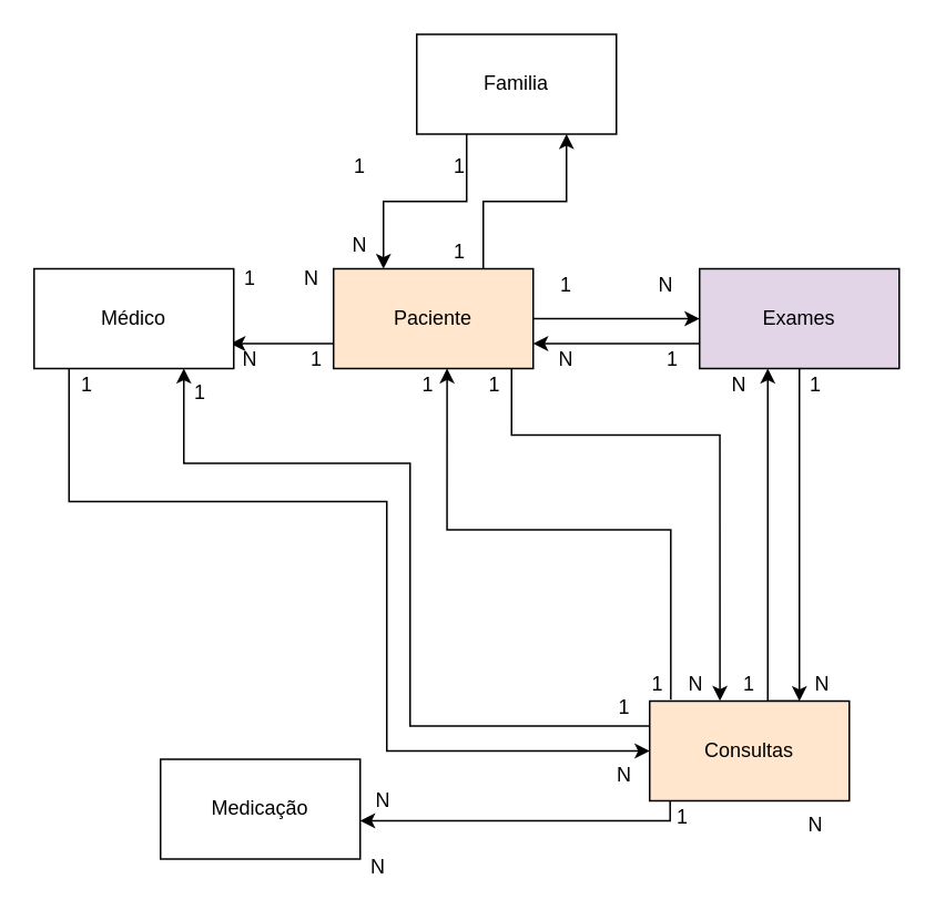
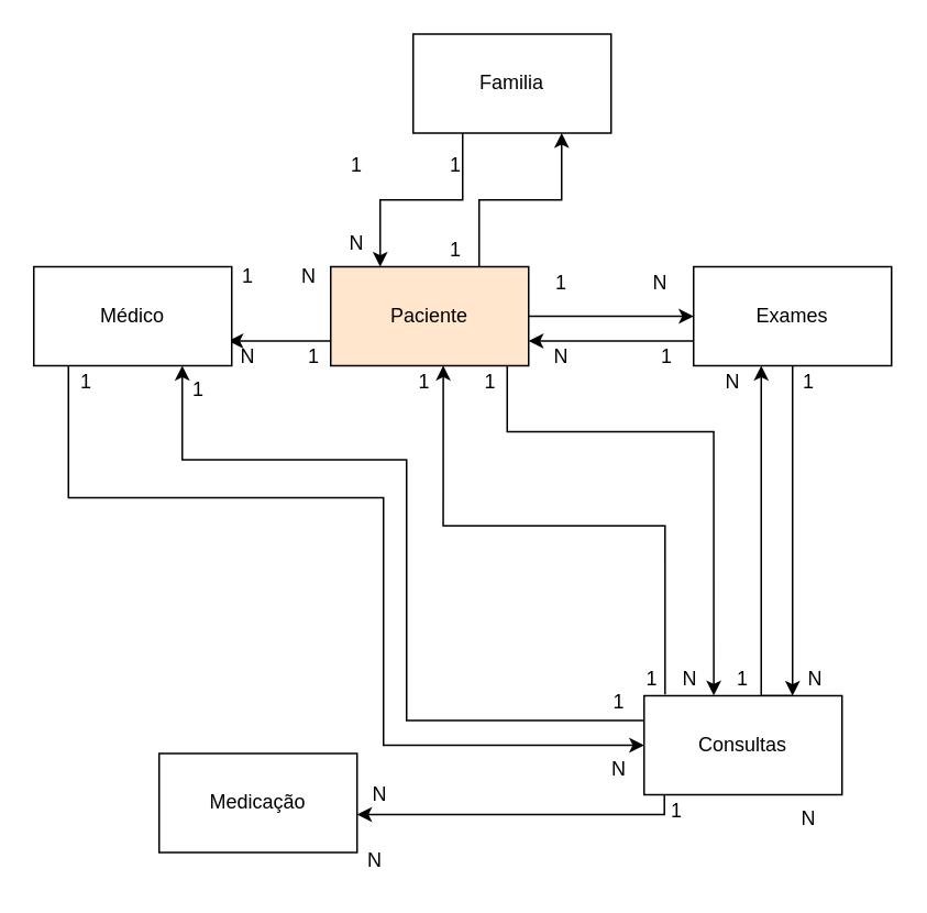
  <mxCell id="0" />
  <mxCell id="1" parent="0" />
  <mxCell id="2" style="edgeStyle=orthogonalEdgeStyle;rounded=0;orthogonalLoop=1;jettySize=auto;html=1;entryX=0.25;entryY=0;entryDx=0;entryDy=0;exitX=0.75;exitY=0;exitDx=0;exitDy=0;" parent="1" edge="1" source="19"><mxGeometry relative="1" as="geometry"><mxPoint x="321" y="221" as="sourcePoint" /><mxPoint x="432.241" y="420.862" as="targetPoint" /><Array as="points"><mxPoint x="307" y="261" /><mxPoint x="432" y="261" /></Array></mxGeometry></mxCell>
  <mxCell id="3" style="edgeStyle=orthogonalEdgeStyle;rounded=0;orthogonalLoop=1;jettySize=auto;html=1;exitX=1;exitY=0.5;exitDx=0;exitDy=0;entryX=0;entryY=0.5;entryDx=0;entryDy=0;startArrow=none;startFill=0;endArrow=classic;endFill=1;" parent="1" source="7" target="10" edge="1"><mxGeometry relative="1" as="geometry" /></mxCell>
  <mxCell id="4" style="edgeStyle=orthogonalEdgeStyle;rounded=0;orthogonalLoop=1;jettySize=auto;html=1;exitX=0;exitY=0.75;exitDx=0;exitDy=0;" edge="1" parent="1" source="7"><mxGeometry relative="1" as="geometry"><mxPoint x="138" y="206" as="targetPoint" /><Array as="points"><mxPoint x="169" y="206" /><mxPoint x="169" y="206" /></Array></mxGeometry></mxCell>
  <mxCell id="5" style="edgeStyle=orthogonalEdgeStyle;rounded=0;orthogonalLoop=1;jettySize=auto;html=1;exitX=0.75;exitY=0;exitDx=0;exitDy=0;entryX=0.75;entryY=1;entryDx=0;entryDy=0;" edge="1" parent="1" source="7" target="22"><mxGeometry relative="1" as="geometry"><mxPoint x="289.897" y="113.966" as="targetPoint" /></mxGeometry></mxCell>
  <mxCell id="6" style="edgeStyle=orthogonalEdgeStyle;rounded=0;orthogonalLoop=1;jettySize=auto;html=1;exitX=0.5;exitY=1;exitDx=0;exitDy=0;startArrow=classic;startFill=1;endArrow=none;endFill=0;entryX=1;entryY=0.25;entryDx=0;entryDy=0;" edge="1" parent="1"><mxGeometry relative="1" as="geometry"><mxPoint x="402.724" y="420.172" as="targetPoint" /><mxPoint x="268.241" y="220.862" as="sourcePoint" /><Array as="points"><mxPoint x="268" y="318" /><mxPoint x="403" y="318" /></Array></mxGeometry></mxCell>
  <mxCell id="7" value="Paciente" style="rounded=0;whiteSpace=wrap;html=1;fillColor=#ffe6cc;" parent="1" vertex="1"><mxGeometry x="200" y="161" width="120" height="60" as="geometry" /></mxCell>
  <mxCell id="8" style="edgeStyle=orthogonalEdgeStyle;rounded=0;orthogonalLoop=1;jettySize=auto;html=1;exitX=0;exitY=0.75;exitDx=0;exitDy=0;entryX=1;entryY=0.75;entryDx=0;entryDy=0;" parent="1" source="10" target="7" edge="1"><mxGeometry relative="1" as="geometry" /></mxCell>
  <mxCell id="9" style="edgeStyle=orthogonalEdgeStyle;rounded=0;orthogonalLoop=1;jettySize=auto;html=1;exitX=0.5;exitY=1;exitDx=0;exitDy=0;entryX=0.75;entryY=0;entryDx=0;entryDy=0;" parent="1" source="10" target="16" edge="1"><mxGeometry relative="1" as="geometry" /></mxCell>
- <mxCell id="10" value="Exames" style="rounded=0;whiteSpace=wrap;html=1;fillColor=#e1d5e7;" parent="1" vertex="1"><mxGeometry x="420" y="161" width="120" height="60" as="geometry" /></mxCell>
+ <mxCell id="10" value="Exames" style="rounded=0;whiteSpace=wrap;html=1;" parent="1" vertex="1"><mxGeometry x="420" y="161" width="120" height="60" as="geometry" /></mxCell>
  <mxCell id="11" style="edgeStyle=orthogonalEdgeStyle;rounded=0;orthogonalLoop=1;jettySize=auto;html=1;entryX=0;entryY=0.5;entryDx=0;entryDy=0;" parent="1" source="13" target="16" edge="1"><mxGeometry relative="1" as="geometry"><Array as="points"><mxPoint x="41" y="301" /><mxPoint x="232" y="301" /><mxPoint x="232" y="451" /></Array></mxGeometry></mxCell>
  <mxCell id="12" style="edgeStyle=orthogonalEdgeStyle;rounded=0;orthogonalLoop=1;jettySize=auto;html=1;exitX=0.75;exitY=1;exitDx=0;exitDy=0;entryX=0;entryY=0.25;entryDx=0;entryDy=0;startArrow=classic;startFill=1;endArrow=none;endFill=0;" edge="1" parent="1" source="13" target="16"><mxGeometry relative="1" as="geometry"><Array as="points"><mxPoint x="110" y="278" /><mxPoint x="246" y="278" /><mxPoint x="246" y="436" /></Array></mxGeometry></mxCell>
  <mxCell id="13" value="Médico" style="rounded=0;whiteSpace=wrap;html=1;" parent="1" vertex="1"><mxGeometry x="20" y="161" width="120" height="60" as="geometry" /></mxCell>
  <mxCell id="14" value="Medicação" style="rounded=0;whiteSpace=wrap;html=1;" parent="1" vertex="1"><mxGeometry x="96" y="456" width="120" height="60" as="geometry" /></mxCell>
  <mxCell id="15" style="edgeStyle=orthogonalEdgeStyle;rounded=0;orthogonalLoop=1;jettySize=auto;html=1;exitX=0.75;exitY=0;exitDx=0;exitDy=0;" parent="1" source="16" target="10" edge="1"><mxGeometry relative="1" as="geometry"><Array as="points"><mxPoint x="461" y="421" /></Array></mxGeometry></mxCell>
- <mxCell id="16" value="Consultas" style="rounded=0;whiteSpace=wrap;html=1;fillColor=#ffe6cc;" parent="1" vertex="1"><mxGeometry x="390" y="421" width="120" height="60" as="geometry" /></mxCell>
+ <mxCell id="16" value="Consultas" style="rounded=0;whiteSpace=wrap;html=1;" parent="1" vertex="1"><mxGeometry x="390" y="421" width="120" height="60" as="geometry" /></mxCell>
  <mxCell id="17" value="1" style="text;html=1;strokeColor=none;fillColor=none;align=center;verticalAlign=middle;whiteSpace=wrap;rounded=0;" parent="1" vertex="1"><mxGeometry x="320" y="161" width="40" height="20" as="geometry" /></mxCell>
  <mxCell id="18" value="N" style="text;html=1;strokeColor=none;fillColor=none;align=center;verticalAlign=middle;whiteSpace=wrap;rounded=0;" parent="1" vertex="1"><mxGeometry x="380" y="161" width="40" height="20" as="geometry" /></mxCell>
  <mxCell id="19" value="1" style="text;html=1;strokeColor=none;fillColor=none;align=center;verticalAlign=middle;whiteSpace=wrap;rounded=0;" parent="1" vertex="1"><mxGeometry x="277" y="221" width="40" height="20" as="geometry" /></mxCell>
  <mxCell id="20" value="N" style="text;html=1;strokeColor=none;fillColor=none;align=center;verticalAlign=middle;whiteSpace=wrap;rounded=0;" parent="1" vertex="1"><mxGeometry x="424" y="221" width="40" height="20" as="geometry" /></mxCell>
  <mxCell id="21" style="edgeStyle=orthogonalEdgeStyle;rounded=0;orthogonalLoop=1;jettySize=auto;html=1;exitX=0.25;exitY=1;exitDx=0;exitDy=0;entryX=0.25;entryY=0;entryDx=0;entryDy=0;" edge="1" parent="1" source="22" target="7"><mxGeometry relative="1" as="geometry" /></mxCell>
  <mxCell id="22" value="Familia&lt;br&gt;" style="rounded=0;whiteSpace=wrap;html=1;" parent="1" vertex="1"><mxGeometry x="250" y="20" width="120" height="60" as="geometry" /></mxCell>
  <mxCell id="23" value="1" style="text;html=1;strokeColor=none;fillColor=none;align=center;verticalAlign=middle;whiteSpace=wrap;rounded=0;" parent="1" vertex="1"><mxGeometry x="31.5" y="221" width="40" height="20" as="geometry" /></mxCell>
  <mxCell id="24" value="N" style="text;html=1;strokeColor=none;fillColor=none;align=center;verticalAlign=middle;whiteSpace=wrap;rounded=0;" parent="1" vertex="1"><mxGeometry x="355" y="456" width="40" height="20" as="geometry" /></mxCell>
  <mxCell id="25" value="N" style="text;html=1;strokeColor=none;fillColor=none;align=center;verticalAlign=middle;whiteSpace=wrap;rounded=0;" parent="1" vertex="1"><mxGeometry x="206.5" y="511" width="40" height="20" as="geometry" /></mxCell>
  <mxCell id="26" value="N" style="text;html=1;strokeColor=none;fillColor=none;align=center;verticalAlign=middle;whiteSpace=wrap;rounded=0;" parent="1" vertex="1"><mxGeometry x="470" y="486" width="40" height="20" as="geometry" /></mxCell>
  <mxCell id="27" value="N" style="text;html=1;strokeColor=none;fillColor=none;align=center;verticalAlign=middle;whiteSpace=wrap;rounded=0;" parent="1" vertex="1"><mxGeometry x="320" y="206" width="40" height="20" as="geometry" /></mxCell>
  <mxCell id="28" value="1" style="text;html=1;strokeColor=none;fillColor=none;align=center;verticalAlign=middle;whiteSpace=wrap;rounded=0;" parent="1" vertex="1"><mxGeometry x="384" y="206" width="40" height="20" as="geometry" /></mxCell>
  <mxCell id="29" value="1" style="text;html=1;strokeColor=none;fillColor=none;align=center;verticalAlign=middle;whiteSpace=wrap;rounded=0;" parent="1" vertex="1"><mxGeometry x="430" y="401" width="40" height="20" as="geometry" /></mxCell>
  <mxCell id="30" value="1" style="text;html=1;strokeColor=none;fillColor=none;align=center;verticalAlign=middle;whiteSpace=wrap;rounded=0;" parent="1" vertex="1"><mxGeometry x="470" y="221" width="40" height="20" as="geometry" /></mxCell>
  <mxCell id="31" value="N" style="text;html=1;strokeColor=none;fillColor=none;align=center;verticalAlign=middle;whiteSpace=wrap;rounded=0;" parent="1" vertex="1"><mxGeometry x="474" y="401" width="40" height="20" as="geometry" /></mxCell>
  <mxCell id="32" style="edgeStyle=orthogonalEdgeStyle;rounded=0;orthogonalLoop=1;jettySize=auto;html=1;exitX=0;exitY=0.25;exitDx=0;exitDy=0;" edge="1" parent="1"><mxGeometry relative="1" as="geometry"><mxPoint x="216" y="493" as="targetPoint" /><mxPoint x="402.31" y="480.862" as="sourcePoint" /><Array as="points"><mxPoint x="402" y="493" /></Array></mxGeometry></mxCell>
  <mxCell id="33" value="1" style="text;html=1;strokeColor=none;fillColor=none;align=center;verticalAlign=middle;whiteSpace=wrap;rounded=0;" vertex="1" parent="1"><mxGeometry x="130" y="157" width="40" height="20" as="geometry" /></mxCell>
  <mxCell id="34" value="N" style="text;html=1;strokeColor=none;fillColor=none;align=center;verticalAlign=middle;whiteSpace=wrap;rounded=0;" vertex="1" parent="1"><mxGeometry x="166.5" y="157" width="40" height="20" as="geometry" /></mxCell>
  <mxCell id="35" value="1" style="text;html=1;strokeColor=none;fillColor=none;align=center;verticalAlign=middle;whiteSpace=wrap;rounded=0;" vertex="1" parent="1"><mxGeometry x="170" y="206" width="40" height="20" as="geometry" /></mxCell>
  <mxCell id="36" value="N" style="text;html=1;strokeColor=none;fillColor=none;align=center;verticalAlign=middle;whiteSpace=wrap;rounded=0;" vertex="1" parent="1"><mxGeometry x="130" y="206" width="40" height="20" as="geometry" /></mxCell>
  <mxCell id="37" value="N" style="text;html=1;strokeColor=none;fillColor=none;align=center;verticalAlign=middle;whiteSpace=wrap;rounded=0;" vertex="1" parent="1"><mxGeometry x="210" y="471" width="40" height="20" as="geometry" /></mxCell>
  <mxCell id="38" value="1" style="text;html=1;strokeColor=none;fillColor=none;align=center;verticalAlign=middle;whiteSpace=wrap;rounded=0;" vertex="1" parent="1"><mxGeometry x="255.5" y="141" width="40" height="20" as="geometry" /></mxCell>
  <mxCell id="39" value="1" style="text;html=1;strokeColor=none;fillColor=none;align=center;verticalAlign=middle;whiteSpace=wrap;rounded=0;" vertex="1" parent="1"><mxGeometry x="255.5" y="90" width="40" height="20" as="geometry" /></mxCell>
  <mxCell id="40" value="1" style="text;html=1;strokeColor=none;fillColor=none;align=center;verticalAlign=middle;whiteSpace=wrap;rounded=0;" vertex="1" parent="1"><mxGeometry x="196" y="90" width="40" height="20" as="geometry" /></mxCell>
  <mxCell id="41" value="N" style="text;html=1;strokeColor=none;fillColor=none;align=center;verticalAlign=middle;whiteSpace=wrap;rounded=0;" vertex="1" parent="1"><mxGeometry x="196" y="137" width="40" height="20" as="geometry" /></mxCell>
  <mxCell id="42" value="1" style="text;html=1;strokeColor=none;fillColor=none;align=center;verticalAlign=middle;whiteSpace=wrap;rounded=0;" vertex="1" parent="1"><mxGeometry x="390" y="481" width="40" height="20" as="geometry" /></mxCell>
  <mxCell id="43" value="1" style="text;html=1;strokeColor=none;fillColor=none;align=center;verticalAlign=middle;whiteSpace=wrap;rounded=0;" vertex="1" parent="1"><mxGeometry x="355" y="415" width="40" height="20" as="geometry" /></mxCell>
  <mxCell id="44" value="1" style="text;html=1;strokeColor=none;fillColor=none;align=center;verticalAlign=middle;whiteSpace=wrap;rounded=0;" vertex="1" parent="1"><mxGeometry x="100" y="226" width="40" height="20" as="geometry" /></mxCell>
  <mxCell id="45" value="N" style="text;html=1;strokeColor=none;fillColor=none;align=center;verticalAlign=middle;whiteSpace=wrap;rounded=0;" vertex="1" parent="1"><mxGeometry x="398" y="401" width="40" height="20" as="geometry" /></mxCell>
  <mxCell id="46" value="1" style="text;html=1;strokeColor=none;fillColor=none;align=center;verticalAlign=middle;whiteSpace=wrap;rounded=0;" vertex="1" parent="1"><mxGeometry x="375" y="401" width="40" height="20" as="geometry" /></mxCell>
  <mxCell id="47" value="1" style="text;html=1;strokeColor=none;fillColor=none;align=center;verticalAlign=middle;whiteSpace=wrap;rounded=0;" vertex="1" parent="1"><mxGeometry x="237" y="221" width="40" height="20" as="geometry" /></mxCell>
